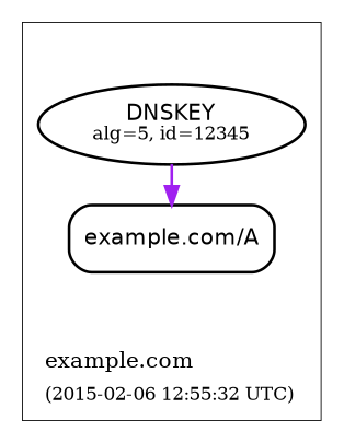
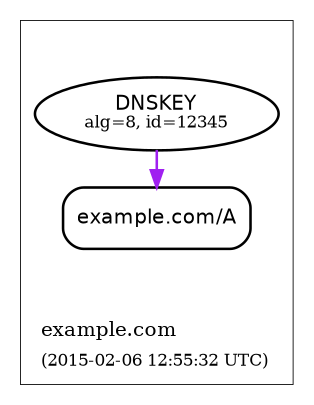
  digraph {
    compound=true
    rankdir=BT
    ranksep=0.3
    node [penwidth=1.5 shape=point style=invis]
    edge [penwidth=1.5 style=invis]
    "cluster_example.com_top"
    "cluster_example.com_bottom"
-   n3 [color="#000000" fillcolor="#ffffff" label=<<FONT POINT-SIZE="12" FACE="Helvetica">DNSKEY</FONT><BR/><FONT POINT-SIZE="10">alg=5, id=12345</FONT>> shape=ellipse style=filled]
+   n3 [color="#000000" fillcolor="#ffffff" label=<<FONT POINT-SIZE="12" FACE="Helvetica">DNSKEY</FONT><BR/><FONT POINT-SIZE="10">alg=8, id=12345</FONT>> shape=ellipse style=filled]
    n4 [color="#000000" fillcolor="#ffffff" label=<<FONT POINT-SIZE="12" FACE="Helvetica">example.com/A</FONT>> shape=rectangle style="rounded,filled"]
    subgraph cluster_1 {
      label=<<TABLE BORDER="0"><TR><TD ALIGN="LEFT"><FONT POINT-SIZE="12">example.com</FONT></TD></TR><TR><TD ALIGN="LEFT"><FONT POINT-SIZE="10">(2015-02-06 12:55:32 UTC)</FONT></TD></TR></TABLE>>
      labeljust=l
      penwidth=0.5
      "cluster_example.com_top"
      "cluster_example.com_bottom"
      n3
      n4
    }
    "cluster_example.com_bottom" -> n4
    n3 -> "cluster_example.com_top"
    n4 -> n3 [color=purple dir=back style=solid]
  }
